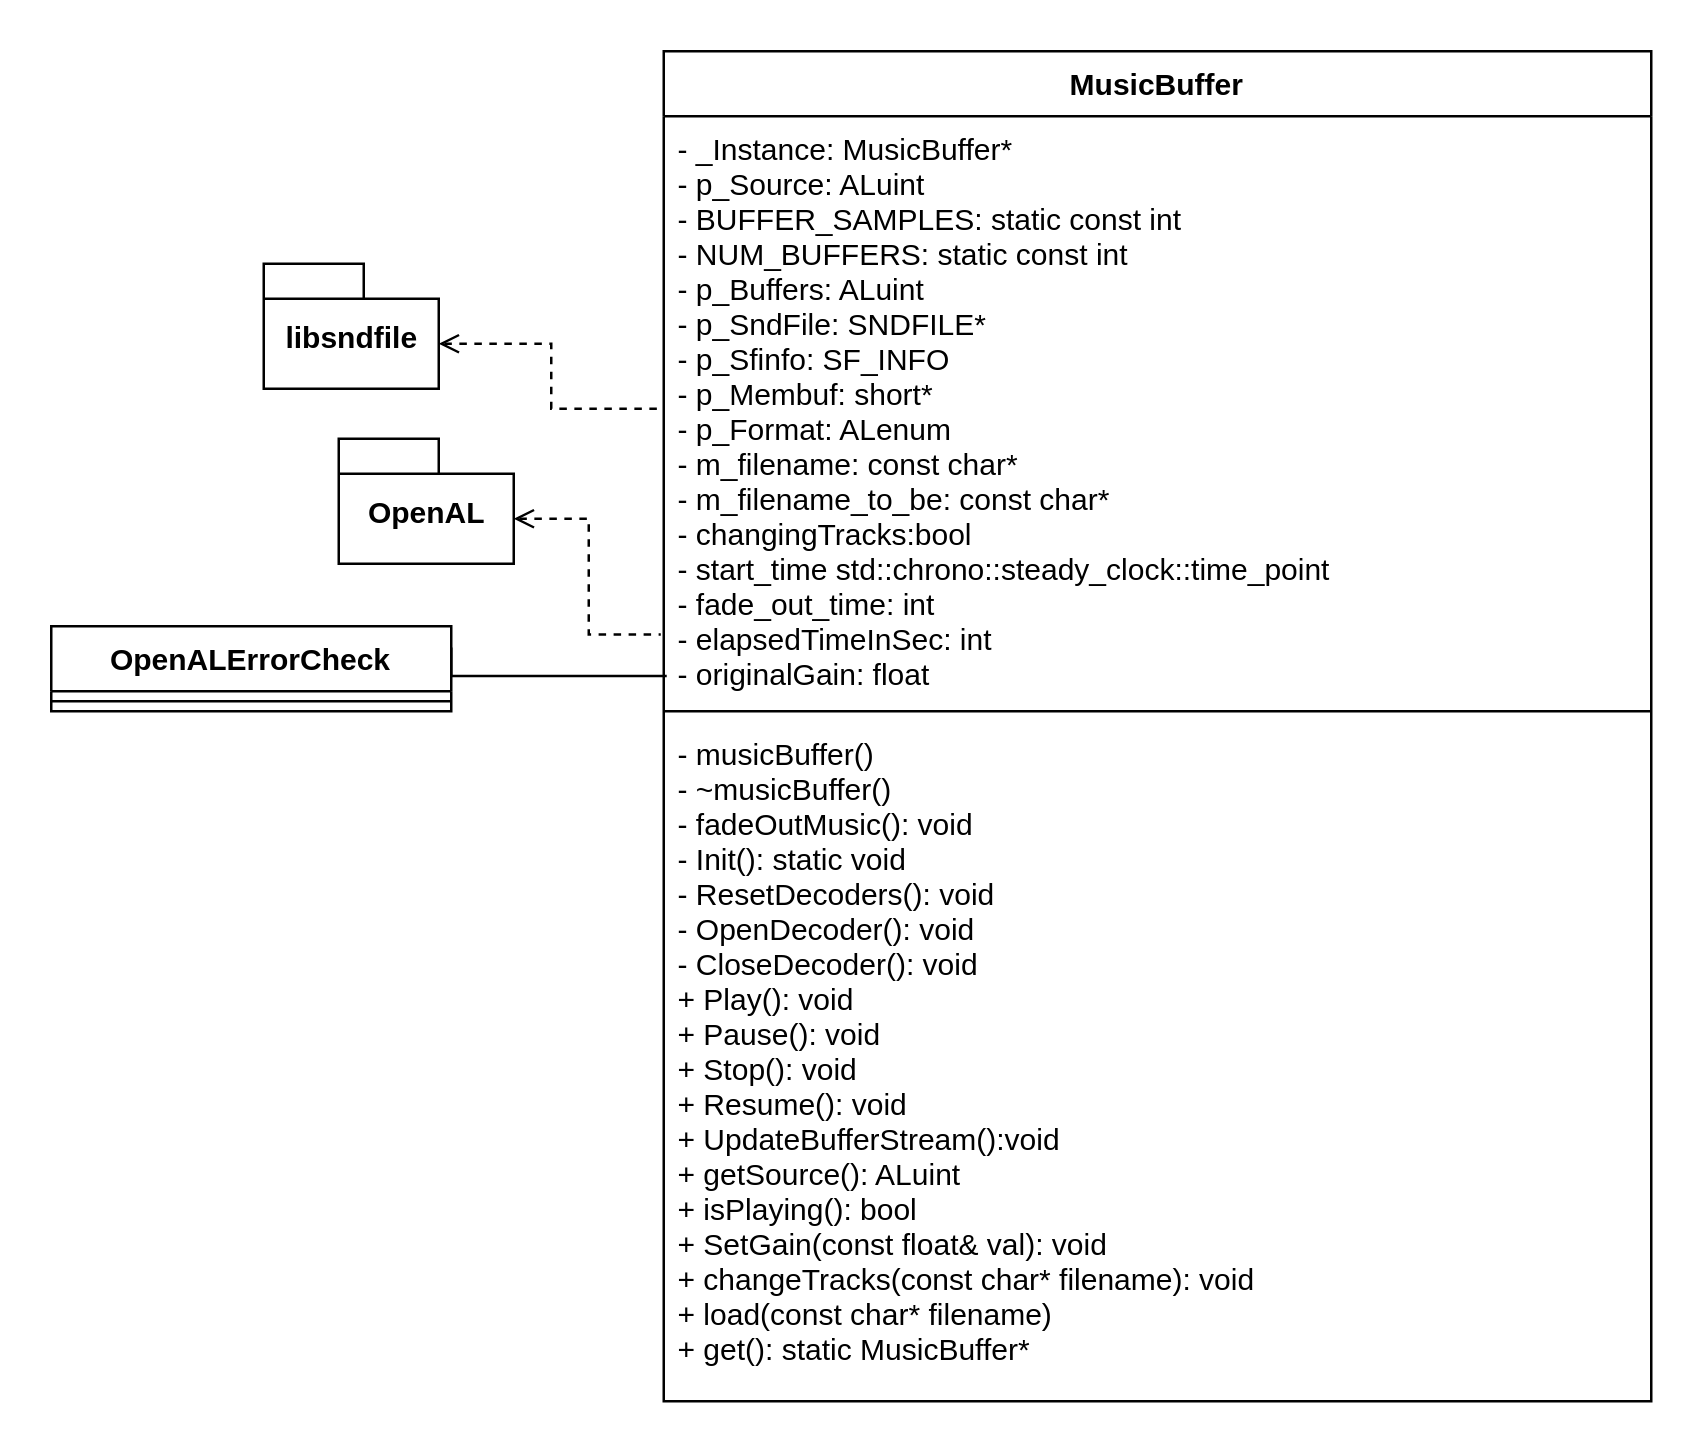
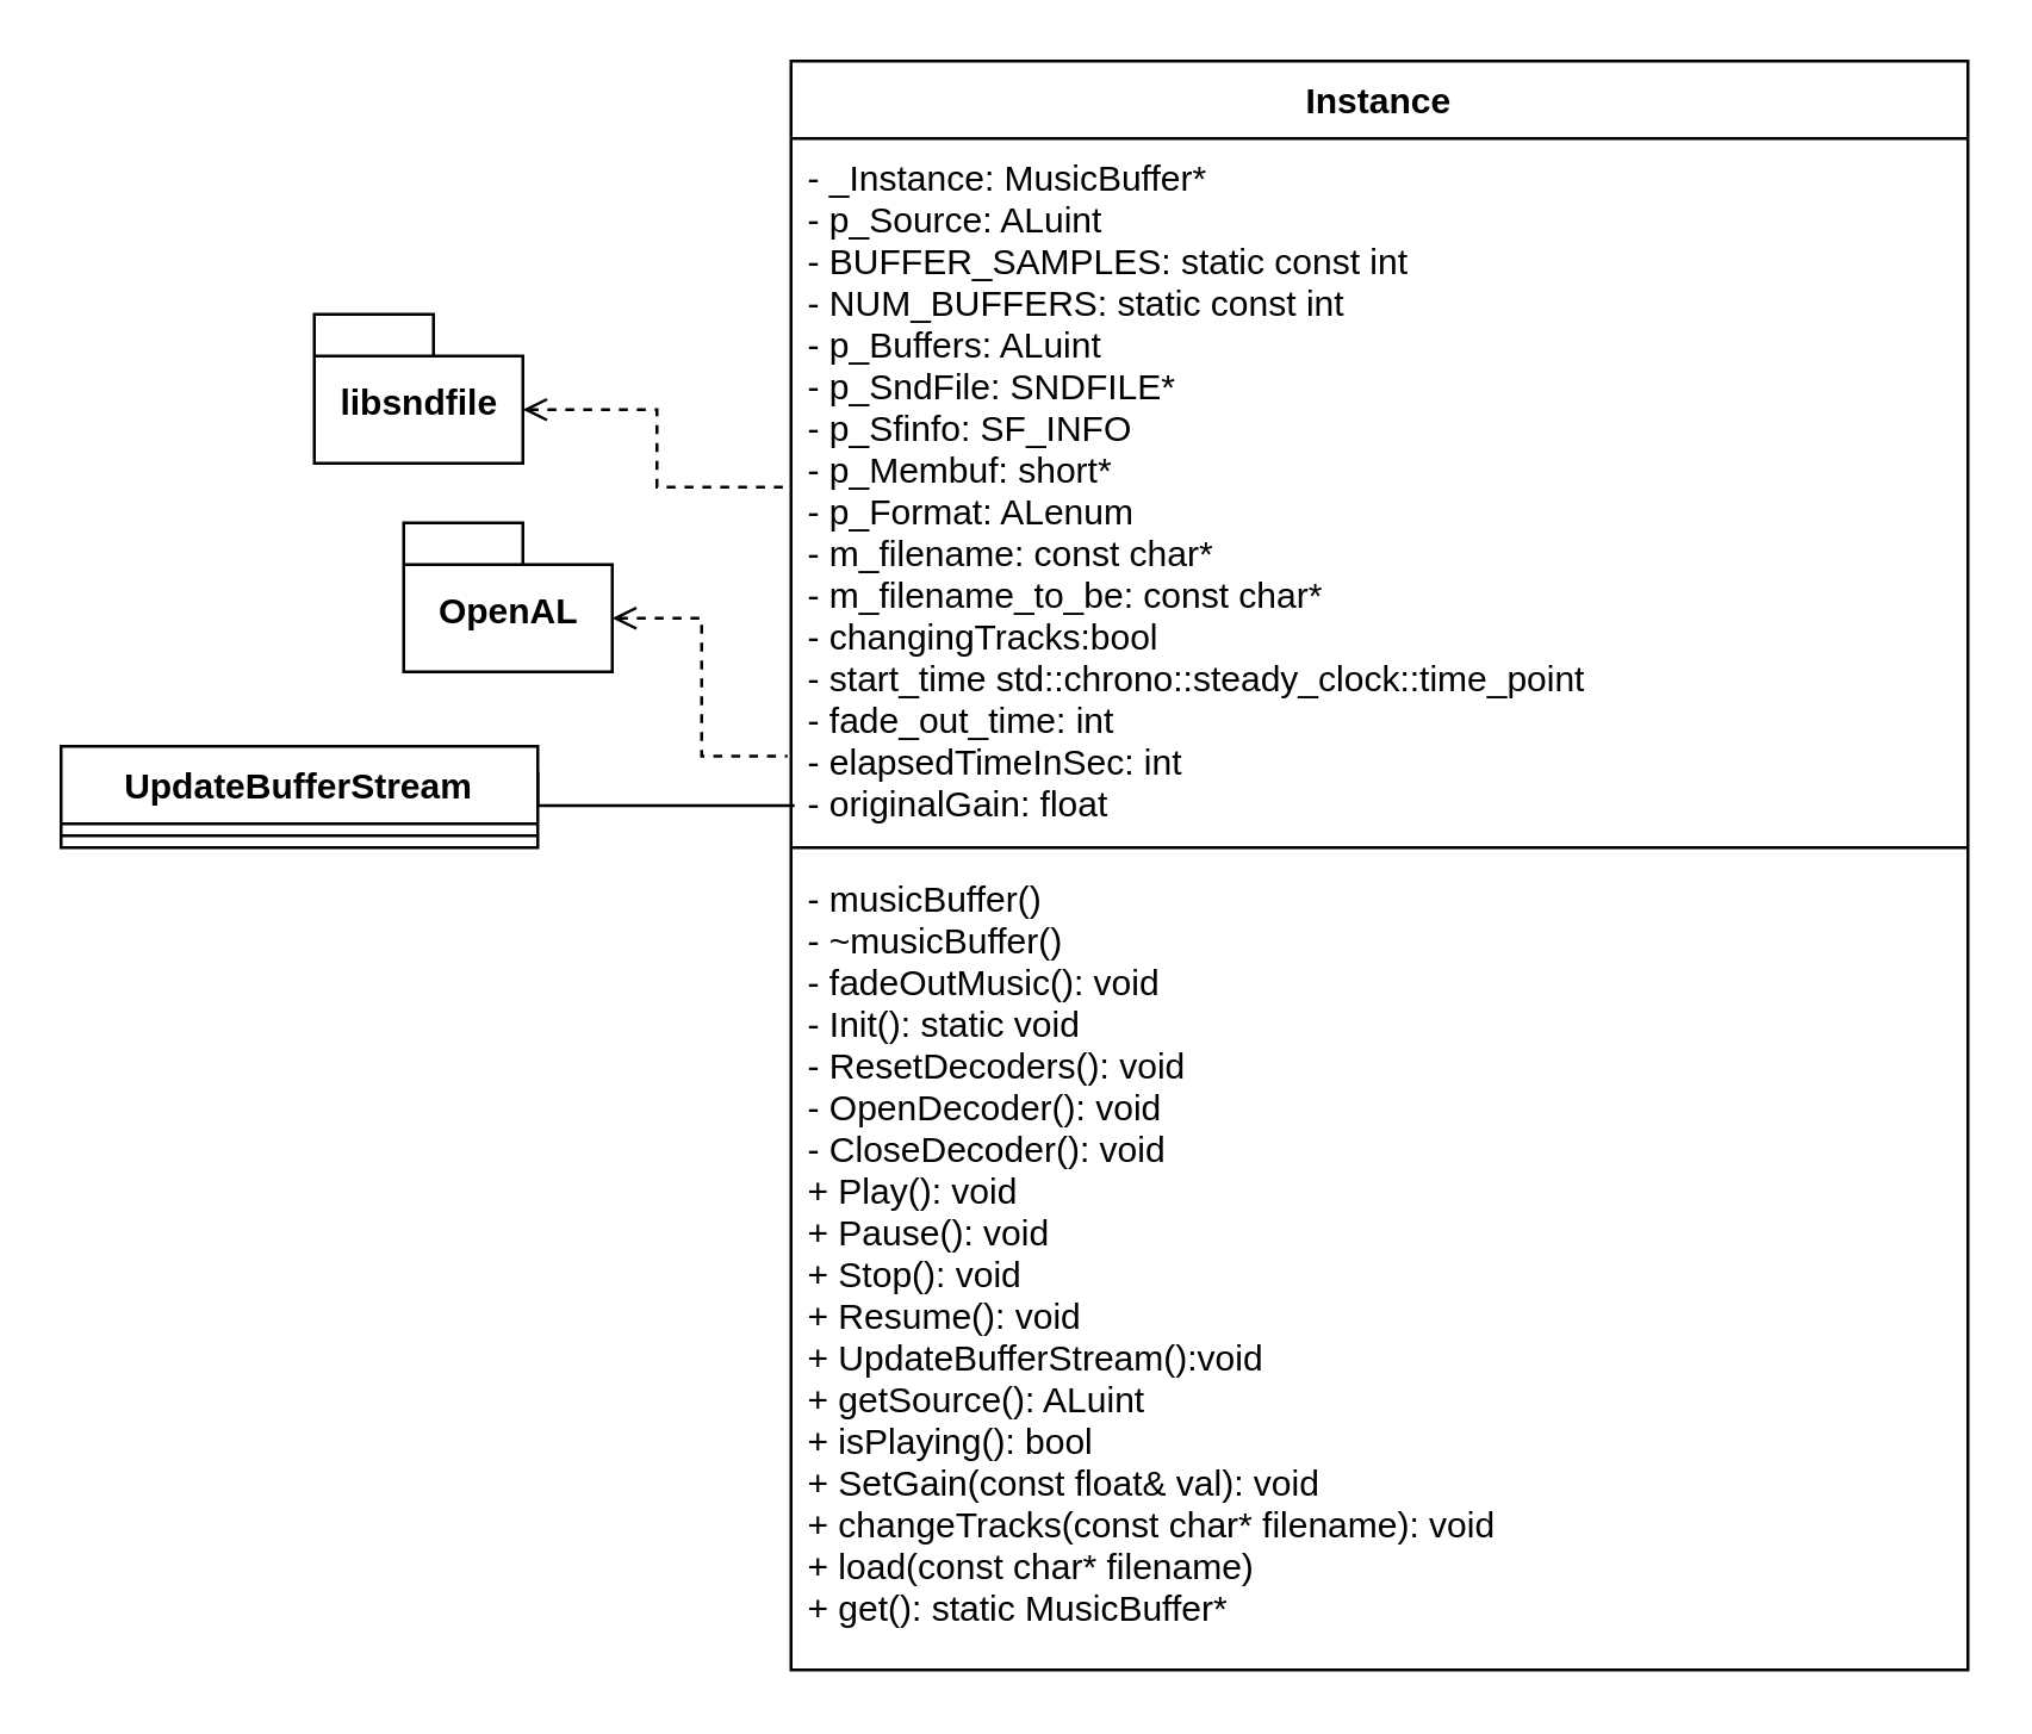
  <mxCell id="0" />
  <mxCell id="1" parent="0" />
- <mxCell id="2" value="MusicBuffer" style="swimlane;fontStyle=1;align=center;verticalAlign=top;childLayout=stackLayout;horizontal=1;startSize=26;horizontalStack=0;resizeParent=1;resizeParentMax=0;resizeLast=0;collapsible=1;marginBottom=0;fillColor=#FFFFFF;" parent="1" vertex="1"><mxGeometry x="265" y="20" width="395" height="540" as="geometry" /></mxCell>
+ <mxCell id="2" value="Instance" style="swimlane;fontStyle=1;align=center;verticalAlign=top;childLayout=stackLayout;horizontal=1;startSize=26;horizontalStack=0;resizeParent=1;resizeParentMax=0;resizeLast=0;collapsible=1;marginBottom=0;fillColor=#FFFFFF;" parent="1" vertex="1"><mxGeometry x="265" y="20" width="395" height="540" as="geometry" /></mxCell>
  <mxCell id="3" value="- _Instance: MusicBuffer*&#10;- p_Source: ALuint&#10;- BUFFER_SAMPLES: static const int&#10;- NUM_BUFFERS: static const int&#10;- p_Buffers: ALuint&#10;- p_SndFile: SNDFILE*&#10;- p_Sfinfo: SF_INFO&#10;- p_Membuf: short*&#10;- p_Format: ALenum&#10;- m_filename: const char*&#10;- m_filename_to_be: const char*&#10;- changingTracks:bool&#10;- start_time std::chrono::steady_clock::time_point&#10;- fade_out_time: int&#10;- elapsedTimeInSec: int&#10;- originalGain: float  " style="text;align=left;verticalAlign=top;spacingLeft=4;spacingRight=4;overflow=hidden;rotatable=0;points=[[0,0.5],[1,0.5]];portConstraint=eastwest;" parent="2" vertex="1"><mxGeometry y="26" width="395" height="234" as="geometry" /></mxCell>
  <mxCell id="4" value="" style="line;strokeWidth=1;fillColor=none;align=left;verticalAlign=middle;spacingTop=-1;spacingLeft=3;spacingRight=3;rotatable=0;labelPosition=right;points=[];portConstraint=eastwest;" parent="2" vertex="1"><mxGeometry y="260" width="395" height="8" as="geometry" /></mxCell>
  <mxCell id="5" value="- musicBuffer()&#10;- ~musicBuffer()&#10;- fadeOutMusic(): void&#10;- Init(): static void&#10;- ResetDecoders(): void&#10;- OpenDecoder(): void&#10;- CloseDecoder(): void&#10;+ Play(): void&#10;+ Pause(): void&#10;+ Stop(): void&#10;+ Resume(): void&#10;+ UpdateBufferStream():void&#10;+ getSource(): ALuint&#10;+ isPlaying(): bool&#10;+ SetGain(const float&amp; val): void&#10;+ changeTracks(const char* filename): void&#10;+ load(const char* filename)&#10;+ get(): static MusicBuffer*" style="text;strokeColor=none;fillColor=none;align=left;verticalAlign=top;spacingLeft=4;spacingRight=4;overflow=hidden;rotatable=0;points=[[0,0.5],[1,0.5]];portConstraint=eastwest;" parent="2" vertex="1"><mxGeometry y="268" width="395" height="272" as="geometry" /></mxCell>
  <mxCell id="6" style="edgeStyle=orthogonalEdgeStyle;rounded=0;orthogonalLoop=1;jettySize=auto;html=1;exitX=0;exitY=0;exitDx=70;exitDy=32;exitPerimeter=0;entryX=0;entryY=0.5;entryDx=0;entryDy=0;endArrow=none;endFill=0;startArrow=open;startFill=0;dashed=1;" parent="1" source="7" target="3" edge="1"><mxGeometry relative="1" as="geometry" /></mxCell>
  <mxCell id="7" value="libsndfile" style="shape=folder;fontStyle=1;spacingTop=10;tabWidth=40;tabHeight=14;tabPosition=left;html=1;" parent="1" vertex="1"><mxGeometry x="105" y="105" width="70" height="50" as="geometry" /></mxCell>
  <mxCell id="8" style="edgeStyle=orthogonalEdgeStyle;rounded=0;orthogonalLoop=1;jettySize=auto;html=1;exitX=0;exitY=0;exitDx=70;exitDy=32;exitPerimeter=0;entryX=-0.003;entryY=0.886;entryDx=0;entryDy=0;entryPerimeter=0;endArrow=none;endFill=0;dashed=1;startArrow=open;startFill=0;" parent="1" source="9" target="3" edge="1"><mxGeometry relative="1" as="geometry" /></mxCell>
  <mxCell id="9" value="OpenAL" style="shape=folder;fontStyle=1;spacingTop=10;tabWidth=40;tabHeight=14;tabPosition=left;html=1;" parent="1" vertex="1"><mxGeometry x="135" y="175" width="70" height="50" as="geometry" /></mxCell>
- <mxCell id="10" value="OpenALErrorCheck" style="swimlane;fontStyle=1;align=center;verticalAlign=top;childLayout=stackLayout;horizontal=1;startSize=26;horizontalStack=0;resizeParent=1;resizeParentMax=0;resizeLast=0;collapsible=1;marginBottom=0;" parent="1" vertex="1"><mxGeometry x="20" y="250" width="160" height="34" as="geometry" /></mxCell>
+ <mxCell id="10" value="UpdateBufferStream" style="swimlane;fontStyle=1;align=center;verticalAlign=top;childLayout=stackLayout;horizontal=1;startSize=26;horizontalStack=0;resizeParent=1;resizeParentMax=0;resizeLast=0;collapsible=1;marginBottom=0;" parent="1" vertex="1"><mxGeometry x="20" y="250" width="160" height="34" as="geometry" /></mxCell>
  <mxCell id="11" value="" style="line;strokeWidth=1;fillColor=none;align=left;verticalAlign=middle;spacingTop=-1;spacingLeft=3;spacingRight=3;rotatable=0;labelPosition=right;points=[];portConstraint=eastwest;" parent="10" vertex="1"><mxGeometry y="26" width="160" height="8" as="geometry" /></mxCell>
  <mxCell id="12" style="edgeStyle=orthogonalEdgeStyle;rounded=0;orthogonalLoop=1;jettySize=auto;html=1;exitX=1;exitY=0.25;exitDx=0;exitDy=0;entryX=0.003;entryY=0.957;entryDx=0;entryDy=0;entryPerimeter=0;endArrow=none;endFill=0;" parent="1" source="10" target="3" edge="1"><mxGeometry relative="1" as="geometry"><mxPoint x="105" y="409" as="sourcePoint" /><Array as="points"><mxPoint x="180" y="270" /></Array></mxGeometry></mxCell>
